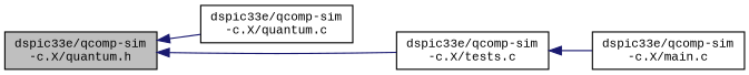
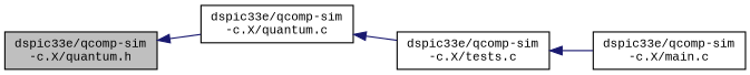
  digraph {
    fontname="Liberation Mono"
    rankdir=LR
    node [color=black fillcolor=white fontname="Liberation Mono" fontsize=10 shape=record style=filled]
    edge [color=midnightblue dir=back fontname="Liberation Mono" fontsize=10 labelfontname=Helvetica labelfontsize=10 style=solid]
    n1 [fillcolor=grey75 fontcolor=black height=0.2 label="dspic33e/qcomp-sim\l-c.X/quantum.h" width=0.4]
    n2 [height=0.2 label="dspic33e/qcomp-sim\l-c.X/quantum.c" width=0.4]
    n3 [height=0.2 label="dspic33e/qcomp-sim\l-c.X/tests.c" width=0.4]
    n4 [height=0.2 label="dspic33e/qcomp-sim\l-c.X/main.c" width=0.4]
    n1 -> n2
-   n1 -> n3
+   n2 -> n3
    n3 -> n4
  }
